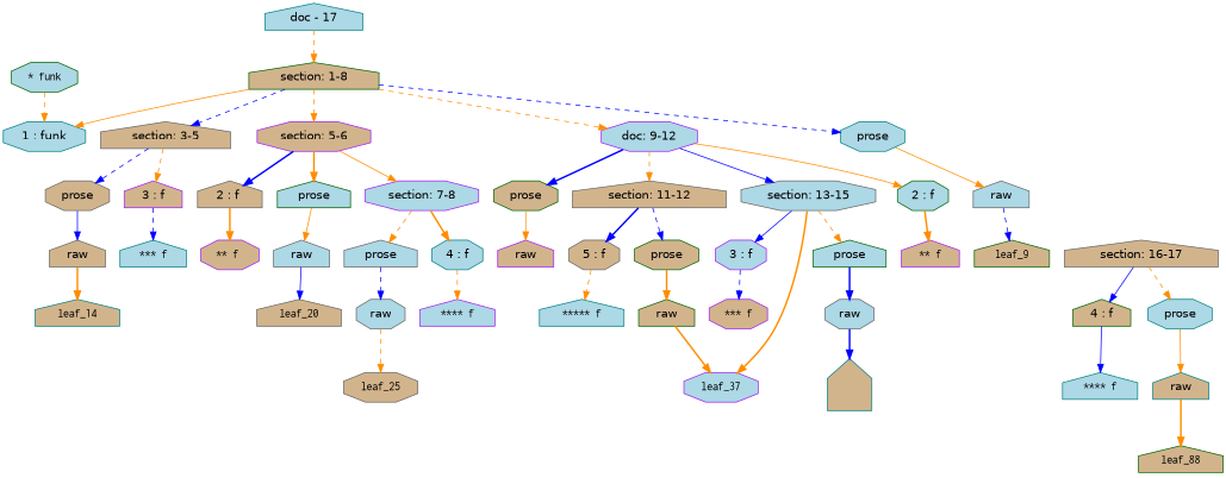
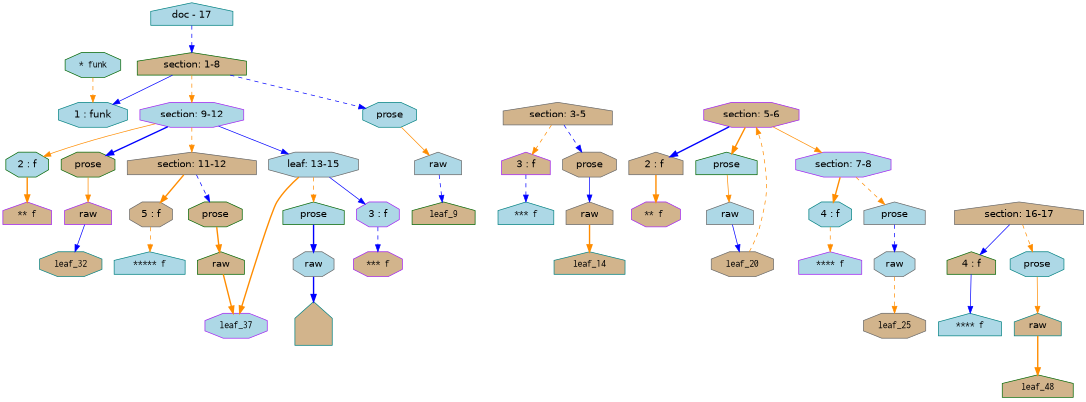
  digraph {
    node [color=gray40 fillcolor=tan fontname=Helvetica shape=house style=filled]
    edge [color=darkorange style=dashed]
    n1 [color=darkgreen label="section: 1-8"]
    n2 [color=teal fillcolor=lightblue label="1 : funk" shape=octagon]
    n3 [color=teal fillcolor=lightblue label=prose shape=octagon]
    n4 [label="section: 3-5"]
    n5 [color=purple label="section: 5-6" shape=octagon]
-   n6 [color=purple fillcolor=lightblue label="doc: 9-12" shape=octagon]
+   n6 [color=purple fillcolor=lightblue label="section: 9-12" shape=octagon]
    n7 [fillcolor=lightblue label=raw]
    n8 [color=purple label="3 : f"]
    n9 [label=prose shape=octagon]
    n10 [label=raw]
    n11 [label="2 : f "]
    n12 [color=darkgreen fillcolor=lightblue label=prose]
    n13 [color=purple fillcolor=lightblue label="section: 7-8" shape=octagon]
    n14 [fillcolor=lightblue label=raw]
    n15 [color=teal fillcolor=lightblue label="4 : f" shape=octagon]
    n16 [fillcolor=lightblue label=prose]
    n17 [fillcolor=lightblue label=raw shape=octagon]
    n18 [color=darkgreen fillcolor=lightblue label="2 : f" shape=octagon]
    n19 [color=darkgreen label=prose shape=octagon]
    n20 [label="section: 11-12"]
-   n21 [fillcolor=lightblue label="section: 13-15" shape=octagon]
+   n21 [fillcolor=lightblue label="leaf: 13-15" shape=octagon]
    n22 [color=purple label=raw]
    n23 [label="5 : f" shape=octagon]
    n24 [color=darkgreen label=prose shape=octagon]
    n25 [color=darkgreen label=raw]
    n26 [color=purple fillcolor=lightblue label="3 : f" shape=octagon]
    n27 [color=darkgreen fillcolor=lightblue label=prose]
    n28 [label="section: 16-17"]
    n29 [color=teal label=raw]
    n30 [fillcolor=lightblue label=raw shape=octagon]
    n31 [color=darkgreen label="4 : f"]
    n32 [color=teal fillcolor=lightblue label=prose shape=octagon]
    leaf_9 [color=darkgreen fontname=Inconsolata]
    n34 [color=teal fillcolor=lightblue fontname=Inconsolata label="*** f"]
    leaf_14 [color=teal fontname=Inconsolata]
    n36 [color=purple fontname=Inconsolata label="** f " shape=octagon]
-   leaf_20 [fontname=Inconsolata]
+   leaf_20 [fontname=Inconsolata shape=octagon]
    n38 [color=purple fillcolor=lightblue fontname=Inconsolata label="**** f"]
    leaf_25 [fontname=Inconsolata shape=octagon]
    n40 [color=purple fontname=Inconsolata label="** f"]
    leaf_37 [color=purple fillcolor=lightblue fontname=Inconsolata shape=octagon]
+   leaf_32 [color=teal fontname=Inconsolata shape=octagon]
    n43 [color=teal fillcolor=lightblue fontname=Inconsolata label="***** f"]
    n44 [color=purple fontname=Inconsolata label="*** f" shape=octagon]
    n45 [color=teal fontname=Inconsolata label="\n\n"]
    n46 [color=teal fillcolor=lightblue fontname=Inconsolata label="**** f"]
-   leaf_48 [color=darkgreen fontname=Inconsolata label=leaf_88]
+   leaf_48 [color=darkgreen fontname=Inconsolata]
    n48 [color=teal fillcolor=lightblue label="doc - 17"]
    n49 [color=darkgreen fillcolor=lightblue fontname=Inconsolata label="* funk" shape=octagon]
    subgraph sub_1 {
      rank=same
      n1
    }
    subgraph sub_2 {
      rank=same
      n2
      n3
      n4
      n5
      n6
    }
    subgraph sub_3 {
      rank=same
      n7
    }
    subgraph sub_4 {
      rank=same
      n8
      n9
    }
    subgraph sub_5 {
      rank=same
      n10
    }
    subgraph sub_6 {
      rank=same
      n11
      n12
      n13
    }
    subgraph sub_7 {
      rank=same
      n14
    }
    subgraph sub_8 {
      rank=same
      n15
      n16
    }
    subgraph sub_9 {
      rank=same
      n17
    }
    subgraph sub_10 {
      rank=same
      n18
      n19
      n20
      n21
    }
    subgraph sub_11 {
      rank=same
      n22
    }
    subgraph sub_12 {
      rank=same
      n23
      n24
    }
    subgraph sub_13 {
      rank=same
      n25
    }
    subgraph sub_14 {
      rank=same
      n26
      n27
      n28
    }
    subgraph sub_15 {
      rank=same
      n29
    }
    subgraph sub_16 {
      rank=same
      n30
    }
    subgraph sub_17 {
      rank=same
      n31
      n32
    }
-   n1 -> n2 [style=solid]
+   n1 -> n2 [color=blue style=solid]
    n1 -> n3 [color=blue]
-   n1 -> n4 [color=blue]
-   n1 -> n5
+   leaf_20 -> n5
    n1 -> n6
    n3 -> n7 [style=solid]
    n4 -> n8
    n4 -> n9 [color=blue]
    n5 -> n11 [color=blue style=bold]
    n5 -> n12 [style=bold]
    n5 -> n13 [style=solid]
    n6 -> n18 [style=solid]
    n6 -> n19 [color=blue style=bold]
    n6 -> n20
    n6 -> n21 [color=blue style=solid]
    n7 -> leaf_9 [color=blue]
    n8 -> n34 [color=blue]
    n9 -> n10 [color=blue style=solid]
    n10 -> leaf_14 [style=bold]
    n11 -> n36 [style=bold]
    n12 -> n14 [style=solid]
    n13 -> n15 [style=bold]
    n13 -> n16
    n14 -> leaf_20 [color=blue style=solid]
    n15 -> n38
    n16 -> n17 [color=blue]
    n17 -> leaf_25
    n18 -> n40 [style=bold]
    n19 -> n22 [style=solid]
-   n20 -> n23 [color=blue style=bold]
+   n20 -> n23 [style=bold]
    n20 -> n24 [color=blue]
    n21 -> n26 [color=blue style=solid]
    n21 -> n27
    n21 -> leaf_37 [style=bold]
+   n22 -> leaf_32 [color=blue style=solid]
    n23 -> n43
    n24 -> n25 [style=bold]
    n25 -> leaf_37 [style=bold]
    n26 -> n44 [color=blue]
    n27 -> n30 [color=blue style=bold]
    n28 -> n31 [color=blue style=solid]
    n28 -> n32
    n29 -> leaf_48 [style=bold]
    n30 -> n45 [color=blue style=bold]
    n31 -> n46 [color=blue style=solid]
    n32 -> n29 [style=solid]
-   n48 -> n1
+   n48 -> n1 [color=blue]
    n49 -> n2
  }
